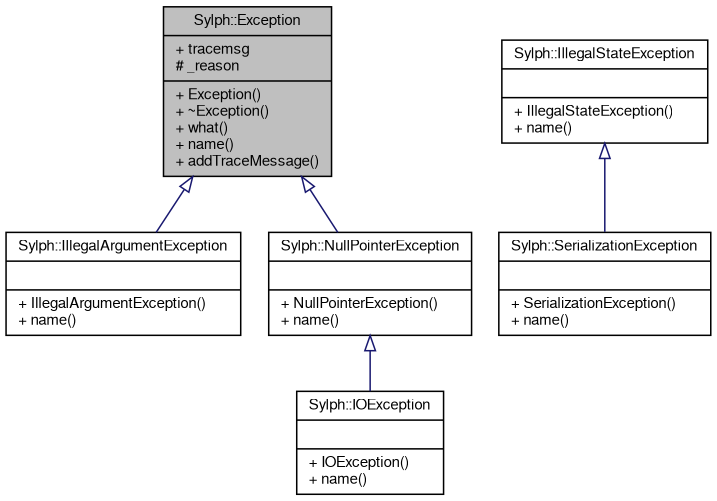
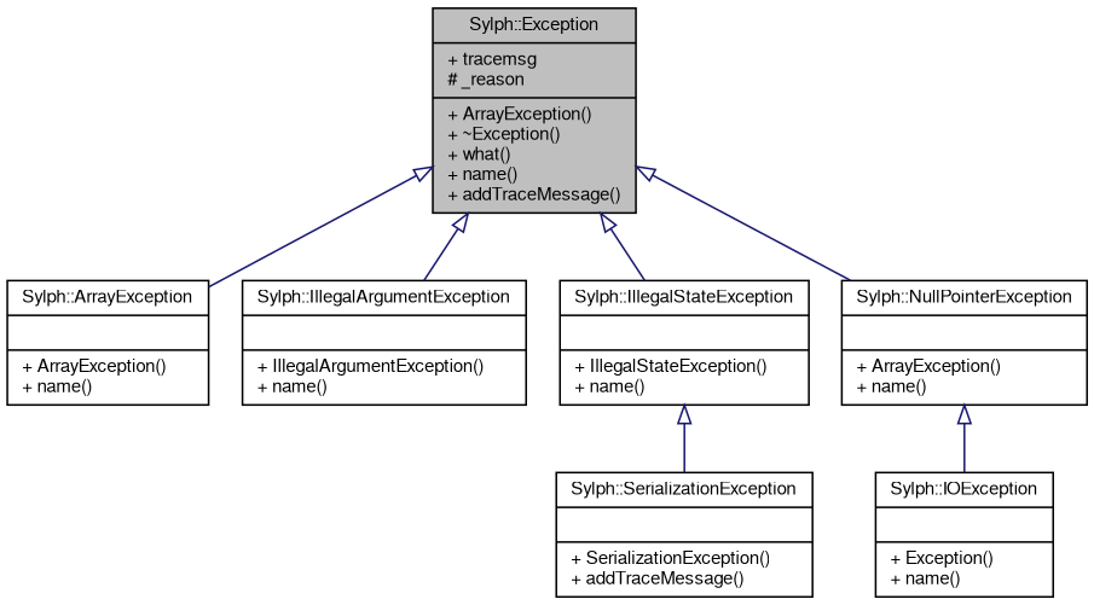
  digraph {
    node [color=black fillcolor=white fontname=FreeSans fontsize=10 shape=record style=filled]
    edge [arrowtail=empty color=midnightblue dir=back fontname=FreeSans fontsize=10 labelfontname=FreeSans labelfontsize=10 style=solid]
-   n1 [fillcolor=grey75 fontcolor=black height=0.2 label="{Sylph::Exception\n|+ tracemsg\l# _reason\l|+ Exception()\l+ ~Exception()\l+ what()\l+ name()\l+ addTraceMessage()\l}" width=0.4]
+   n1 [fillcolor=grey75 fontcolor=black height=0.2 label="{Sylph::Exception\n|+ tracemsg\l# _reason\l|+ ArrayException()\l+ ~Exception()\l+ what()\l+ name()\l+ addTraceMessage()\l}" width=0.4]
+   n2 [height=0.2 label="{Sylph::ArrayException\n||+ ArrayException()\l+ name()\l}" width=0.4]
    n3 [height=0.2 label="{Sylph::IllegalArgumentException\n||+ IllegalArgumentException()\l+ name()\l}" width=0.4]
    n4 [height=0.2 label="{Sylph::IllegalStateException\n||+ IllegalStateException()\l+ name()\l}" width=0.4]
-   n5 [height=0.2 label="{Sylph::NullPointerException\n||+ NullPointerException()\l+ name()\l}" width=0.4]
-   n6 [height=0.2 label="{Sylph::SerializationException\n||+ SerializationException()\l+ name()\l}" width=0.4]
-   n7 [height=0.2 label="{Sylph::IOException\n||+ IOException()\l+ name()\l}" width=0.4]
+   n5 [height=0.2 label="{Sylph::NullPointerException\n||+ ArrayException()\l+ name()\l}" width=0.4]
+   n6 [height=0.2 label="{Sylph::SerializationException\n||+ SerializationException()\l+ addTraceMessage()\l}" width=0.4]
+   n7 [height=0.2 label="{Sylph::IOException\n||+ Exception()\l+ name()\l}" width=0.4]
+   n1 -> n2
    n1 -> n3
+   n1 -> n4
    n1 -> n5
    n4 -> n6
    n5 -> n7
  }
